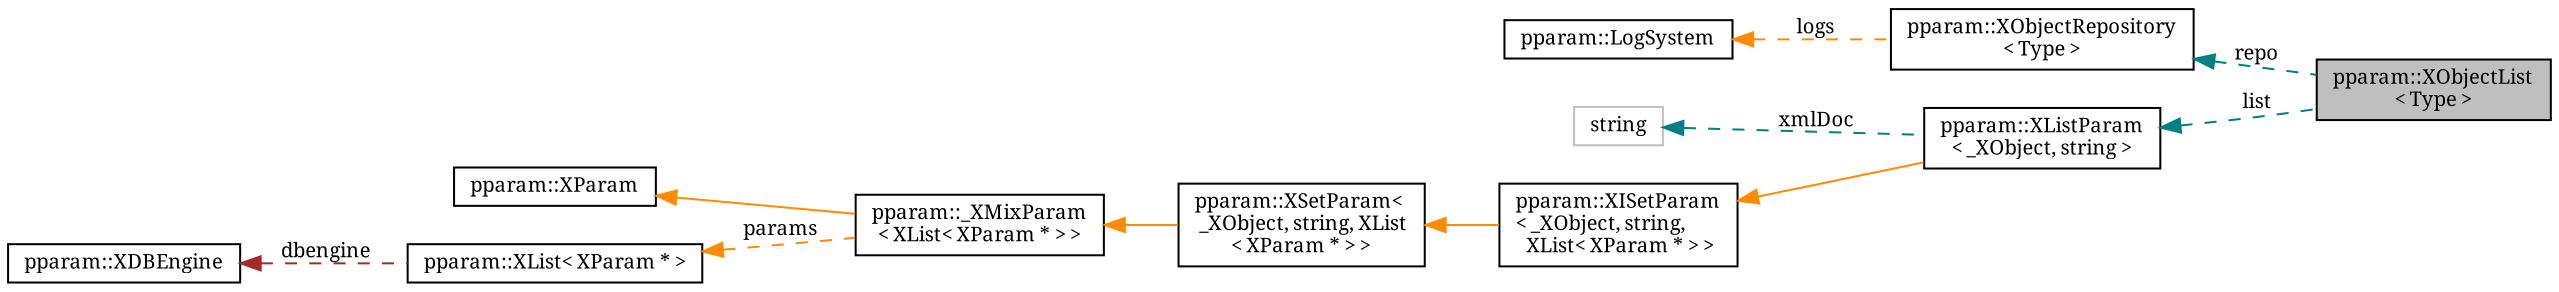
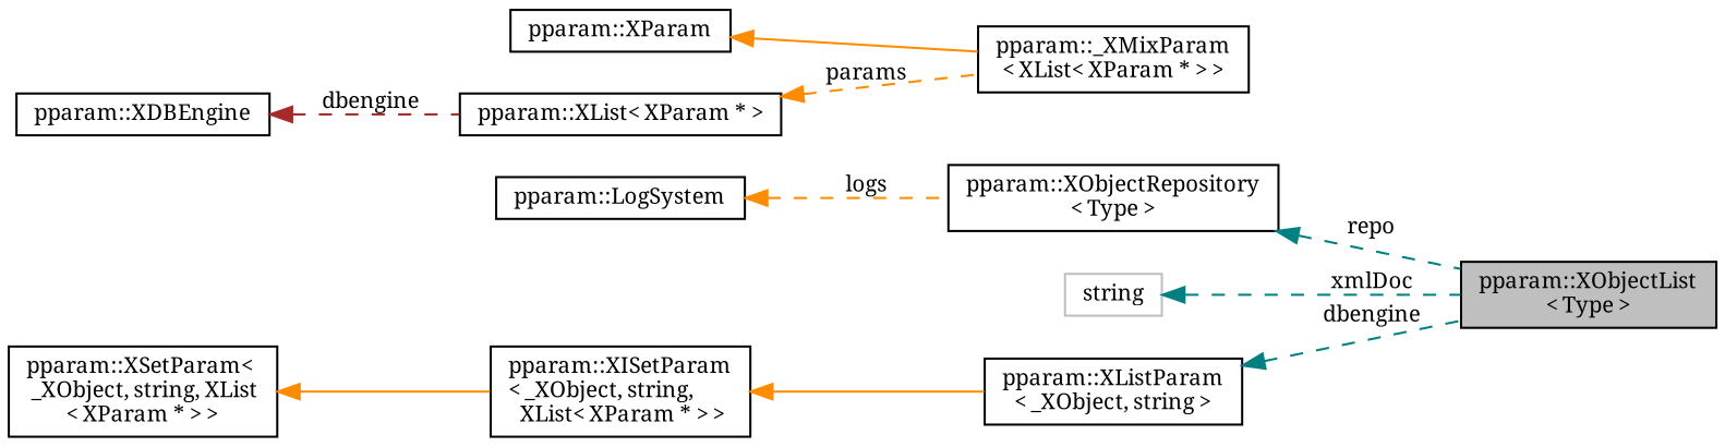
  digraph {
    fontname="Noto Serif"
    rankdir=LR
    node [color=black fillcolor=white fontname="Noto Serif" fontsize=10 shape=record style=filled]
    edge [color=darkorange dir=back fontname="Noto Serif" fontsize=10 labelfontname=Helvetica labelfontsize=10 style=dashed]
    n1 [fillcolor=grey75 fontcolor=black height=0.2 label="pparam::XObjectList\l\< Type \>" width=0.4]
    n2 [height=0.2 label="pparam::XObjectRepository\l\< Type \>" width=0.4]
    n3 [height=0.2 label="pparam::LogSystem" width=0.4]
    n4 [color=grey75 height=0.2 label=string width=0.4]
    n5 [height=0.2 label="pparam::XParam" width=0.4]
    n6 [height=0.2 label="pparam::_XMixParam\l\< XList\< XParam * \> \>" width=0.4]
    n7 [height=0.2 label="pparam::XListParam\l\< _XObject, string \>" width=0.4]
    n8 [height=0.2 label="pparam::XISetParam\l\< _XObject, string,\l XList\< XParam * \> \>" width=0.4]
    n9 [height=0.2 label="pparam::XSetParam\<\l _XObject, string, XList\l\< XParam * \> \>" width=0.4]
    n10 [height=0.2 label="pparam::XList\< XParam * \>" width=0.4]
    n11 [height=0.2 label="pparam::XDBEngine" width=0.4]
    n2 -> n1 [color=teal label=" repo"]
    n3 -> n2 [label=" logs"]
-   n4 -> n7 [color=teal label=" xmlDoc"]
+   n4 -> n1 [color=teal label=" xmlDoc"]
    n5 -> n6 [style=solid]
-   n6 -> n9 [style=solid]
-   n7 -> n1 [color=teal label=" list"]
+   n7 -> n1 [color=teal label=" dbengine"]
    n8 -> n7 [style=solid]
    n9 -> n8 [style=solid]
    n10 -> n6 [label=" params"]
    n11 -> n10 [color=brown label=" dbengine"]
  }
